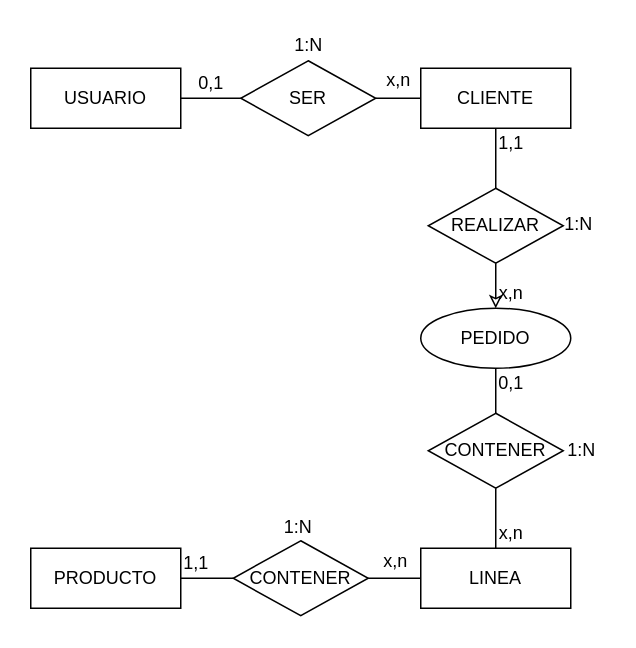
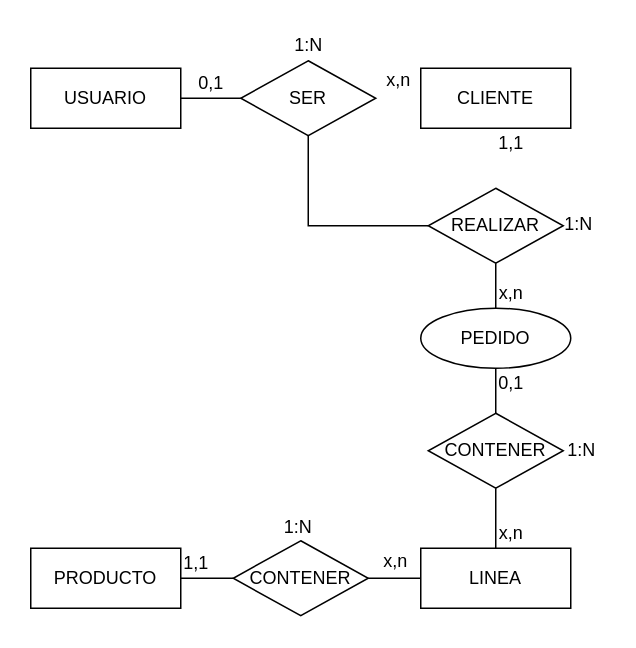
  <mxCell id="0" />
  <mxCell id="1" parent="0" />
  <mxCell id="2" value="PRODUCTO" style="whiteSpace=wrap;html=1;align=center;" vertex="1" parent="1"><mxGeometry x="20" y="365" width="100" height="40" as="geometry" /></mxCell>
  <mxCell id="3" value="PEDIDO" style="ellipse;whiteSpace=wrap;html=1;align=center;" vertex="1" parent="1"><mxGeometry x="280" y="205" width="100" height="40" as="geometry" /></mxCell>
- <mxCell id="4" value="" style="edgeStyle=orthogonalEdgeStyle;rounded=0;orthogonalLoop=1;jettySize=auto;html=1;endArrow=none;endFill=0;" edge="1" parent="1" source="5" target="8"><mxGeometry relative="1" as="geometry" /></mxCell>
  <mxCell id="5" value="CLIENTE" style="whiteSpace=wrap;html=1;align=center;" vertex="1" parent="1"><mxGeometry x="280" y="45" width="100" height="40" as="geometry" /></mxCell>
  <mxCell id="6" value="USUARIO" style="whiteSpace=wrap;html=1;align=center;" vertex="1" parent="1"><mxGeometry x="20" y="45" width="100" height="40" as="geometry" /></mxCell>
  <mxCell id="7" value="" style="edgeStyle=orthogonalEdgeStyle;rounded=0;orthogonalLoop=1;jettySize=auto;html=1;endArrow=none;endFill=0;" edge="1" parent="1" source="8" target="6"><mxGeometry relative="1" as="geometry" /></mxCell>
  <mxCell id="8" value="SER" style="shape=rhombus;perimeter=rhombusPerimeter;whiteSpace=wrap;html=1;align=center;" vertex="1" parent="1"><mxGeometry x="160" y="40" width="90" height="50" as="geometry" /></mxCell>
  <mxCell id="9" value="0,1" style="text;html=1;align=center;verticalAlign=middle;resizable=0;points=[];autosize=1;strokeColor=none;fillColor=none;" vertex="1" parent="1"><mxGeometry x="125" y="45" width="30" height="20" as="geometry" /></mxCell>
  <mxCell id="10" value="x,n" style="text;html=1;align=center;verticalAlign=middle;resizable=0;points=[];autosize=1;strokeColor=none;fillColor=none;" vertex="1" parent="1"><mxGeometry x="250" y="43" width="30" height="20" as="geometry" /></mxCell>
  <mxCell id="11" value="1:N" style="text;html=1;align=center;verticalAlign=middle;resizable=0;points=[];autosize=1;strokeColor=none;fillColor=none;" vertex="1" parent="1"><mxGeometry x="190" y="20" width="30" height="20" as="geometry" /></mxCell>
- <mxCell id="12" value="" style="edgeStyle=orthogonalEdgeStyle;rounded=0;orthogonalLoop=1;jettySize=auto;html=1;endArrow=classic;endFill=0;" edge="1" parent="1" source="14" target="3"><mxGeometry relative="1" as="geometry" /></mxCell>
- <mxCell id="13" value="" style="edgeStyle=orthogonalEdgeStyle;rounded=0;orthogonalLoop=1;jettySize=auto;html=1;endArrow=none;endFill=0;" edge="1" parent="1" source="14" target="5"><mxGeometry relative="1" as="geometry" /></mxCell>
+ <mxCell id="12" value="" style="edgeStyle=orthogonalEdgeStyle;rounded=0;orthogonalLoop=1;jettySize=auto;html=1;endArrow=none;endFill=0;" edge="1" parent="1" source="14" target="3"><mxGeometry relative="1" as="geometry" /></mxCell>
+ <mxCell id="13" value="" style="edgeStyle=orthogonalEdgeStyle;rounded=0;orthogonalLoop=1;jettySize=auto;html=1;endArrow=none;endFill=0;" edge="1" parent="1" source="14" target="8"><mxGeometry relative="1" as="geometry" /></mxCell>
  <mxCell id="14" value="REALIZAR" style="shape=rhombus;perimeter=rhombusPerimeter;whiteSpace=wrap;html=1;align=center;" vertex="1" parent="1"><mxGeometry x="285" y="125" width="90" height="50" as="geometry" /></mxCell>
  <mxCell id="15" value="1,1" style="text;html=1;align=center;verticalAlign=middle;resizable=0;points=[];autosize=1;strokeColor=none;fillColor=none;" vertex="1" parent="1"><mxGeometry x="325" y="85" width="30" height="20" as="geometry" /></mxCell>
  <mxCell id="16" value="x,n" style="text;html=1;align=center;verticalAlign=middle;resizable=0;points=[];autosize=1;strokeColor=none;fillColor=none;" vertex="1" parent="1"><mxGeometry x="325" y="185" width="30" height="20" as="geometry" /></mxCell>
  <mxCell id="17" value="1:N" style="text;html=1;align=center;verticalAlign=middle;resizable=0;points=[];autosize=1;strokeColor=none;fillColor=none;" vertex="1" parent="1"><mxGeometry x="370" y="139" width="30" height="20" as="geometry" /></mxCell>
  <mxCell id="18" value="LINEA" style="whiteSpace=wrap;html=1;align=center;" vertex="1" parent="1"><mxGeometry x="280" y="365" width="100" height="40" as="geometry" /></mxCell>
  <mxCell id="19" style="edgeStyle=orthogonalEdgeStyle;rounded=0;orthogonalLoop=1;jettySize=auto;html=1;entryX=0.5;entryY=1;entryDx=0;entryDy=0;endArrow=none;endFill=0;" edge="1" parent="1" source="21" target="3"><mxGeometry relative="1" as="geometry" /></mxCell>
  <mxCell id="20" value="" style="edgeStyle=orthogonalEdgeStyle;rounded=0;orthogonalLoop=1;jettySize=auto;html=1;endArrow=none;endFill=0;" edge="1" parent="1" source="21" target="18"><mxGeometry relative="1" as="geometry" /></mxCell>
  <mxCell id="21" value="CONTENER" style="shape=rhombus;perimeter=rhombusPerimeter;whiteSpace=wrap;html=1;align=center;" vertex="1" parent="1"><mxGeometry x="285" y="275" width="90" height="50" as="geometry" /></mxCell>
  <mxCell id="22" style="edgeStyle=orthogonalEdgeStyle;rounded=0;orthogonalLoop=1;jettySize=auto;html=1;entryX=0;entryY=0.5;entryDx=0;entryDy=0;endArrow=none;endFill=0;" edge="1" parent="1" source="24" target="18"><mxGeometry relative="1" as="geometry" /></mxCell>
  <mxCell id="23" style="edgeStyle=orthogonalEdgeStyle;rounded=0;orthogonalLoop=1;jettySize=auto;html=1;entryX=1;entryY=0.5;entryDx=0;entryDy=0;endArrow=none;endFill=0;" edge="1" parent="1" source="24" target="2"><mxGeometry relative="1" as="geometry" /></mxCell>
  <mxCell id="24" value="CONTENER" style="shape=rhombus;perimeter=rhombusPerimeter;whiteSpace=wrap;html=1;align=center;" vertex="1" parent="1"><mxGeometry x="155" y="360" width="90" height="50" as="geometry" /></mxCell>
  <mxCell id="25" value="1,1" style="text;html=1;align=center;verticalAlign=middle;resizable=0;points=[];autosize=1;strokeColor=none;fillColor=none;" vertex="1" parent="1"><mxGeometry x="115" y="365" width="30" height="20" as="geometry" /></mxCell>
  <mxCell id="26" value="x,n" style="text;html=1;align=center;verticalAlign=middle;resizable=0;points=[];autosize=1;strokeColor=none;fillColor=none;" vertex="1" parent="1"><mxGeometry x="248" y="364" width="30" height="20" as="geometry" /></mxCell>
  <mxCell id="27" value="1:N" style="text;html=1;align=center;verticalAlign=middle;resizable=0;points=[];autosize=1;strokeColor=none;fillColor=none;" vertex="1" parent="1"><mxGeometry x="183" y="341" width="30" height="20" as="geometry" /></mxCell>
  <mxCell id="28" value="0,1" style="text;html=1;align=center;verticalAlign=middle;resizable=0;points=[];autosize=1;strokeColor=none;fillColor=none;" vertex="1" parent="1"><mxGeometry x="325" y="245" width="30" height="20" as="geometry" /></mxCell>
  <mxCell id="29" value="x,n" style="text;html=1;align=center;verticalAlign=middle;resizable=0;points=[];autosize=1;strokeColor=none;fillColor=none;" vertex="1" parent="1"><mxGeometry x="325" y="345" width="30" height="20" as="geometry" /></mxCell>
  <mxCell id="30" value="1:N" style="text;html=1;align=center;verticalAlign=middle;resizable=0;points=[];autosize=1;strokeColor=none;fillColor=none;" vertex="1" parent="1"><mxGeometry x="372" y="290" width="30" height="20" as="geometry" /></mxCell>
